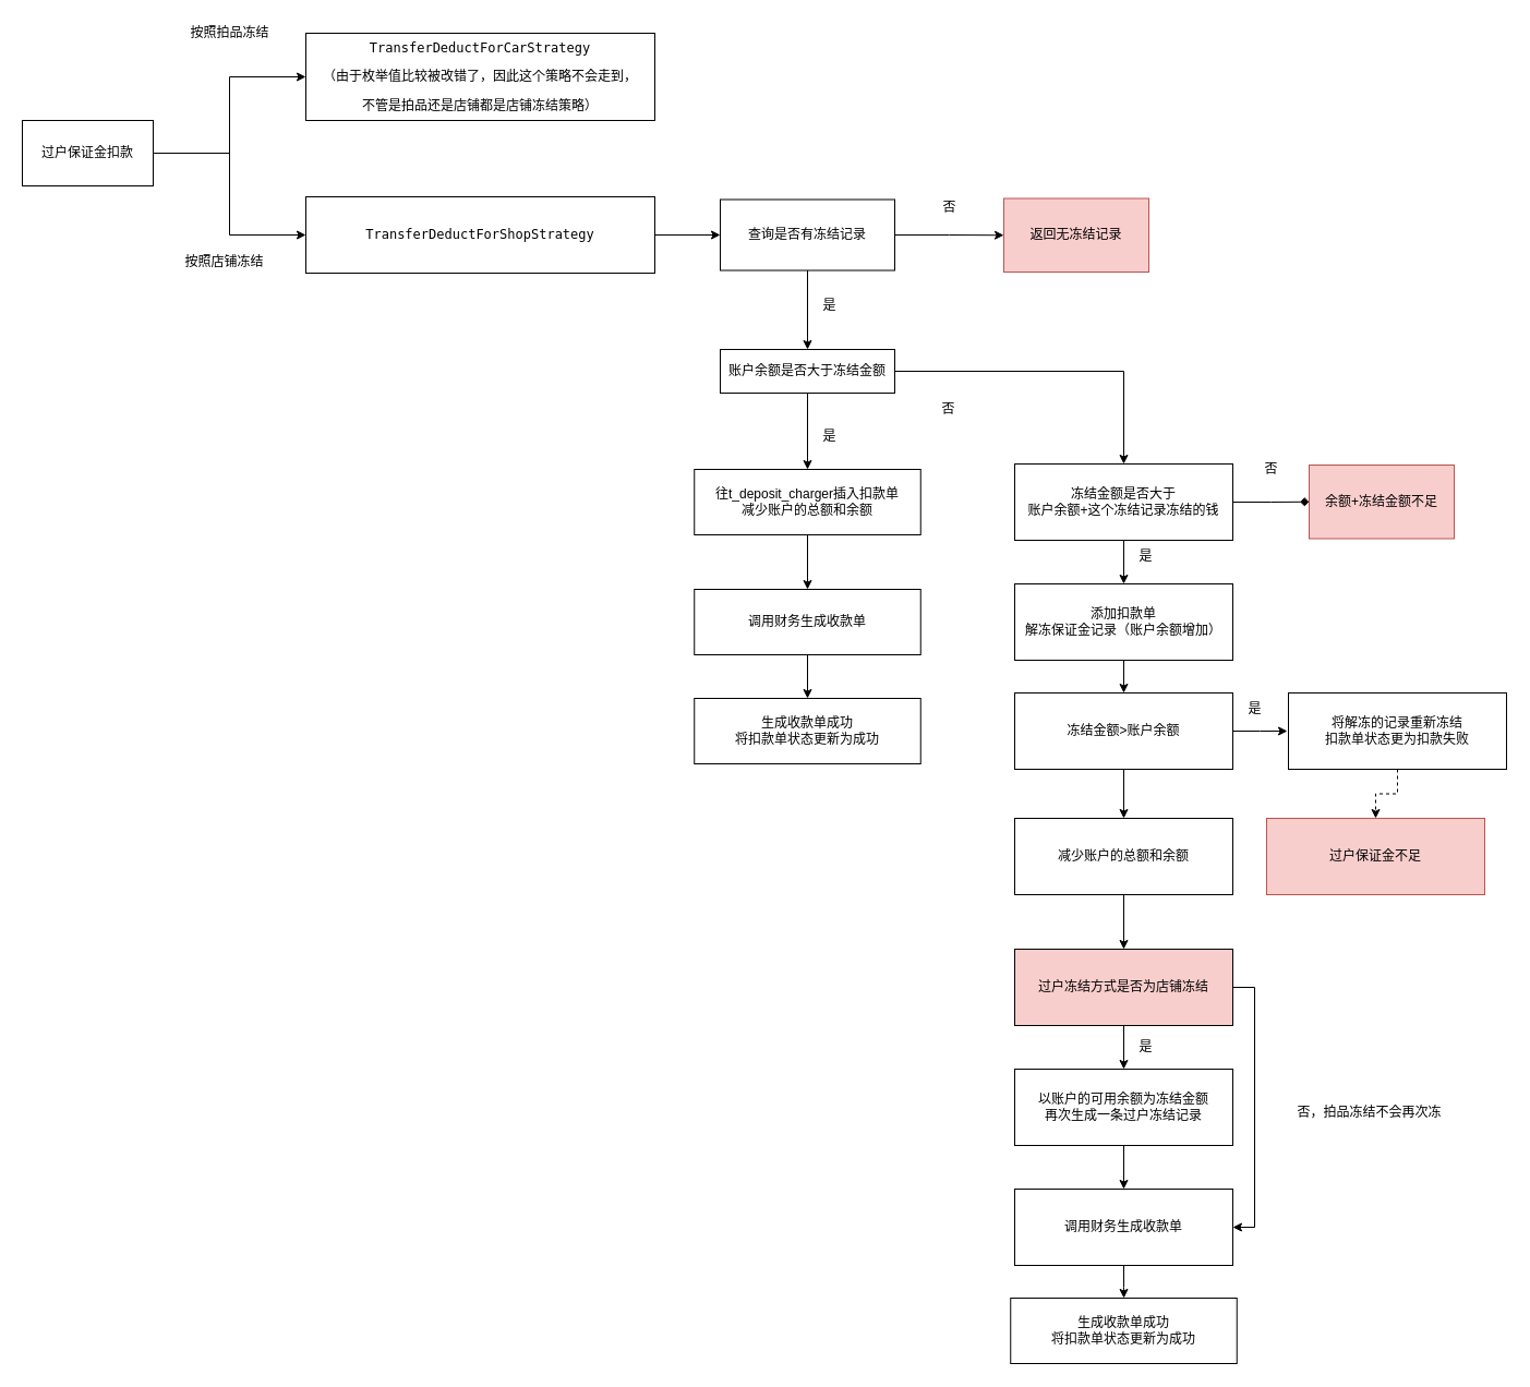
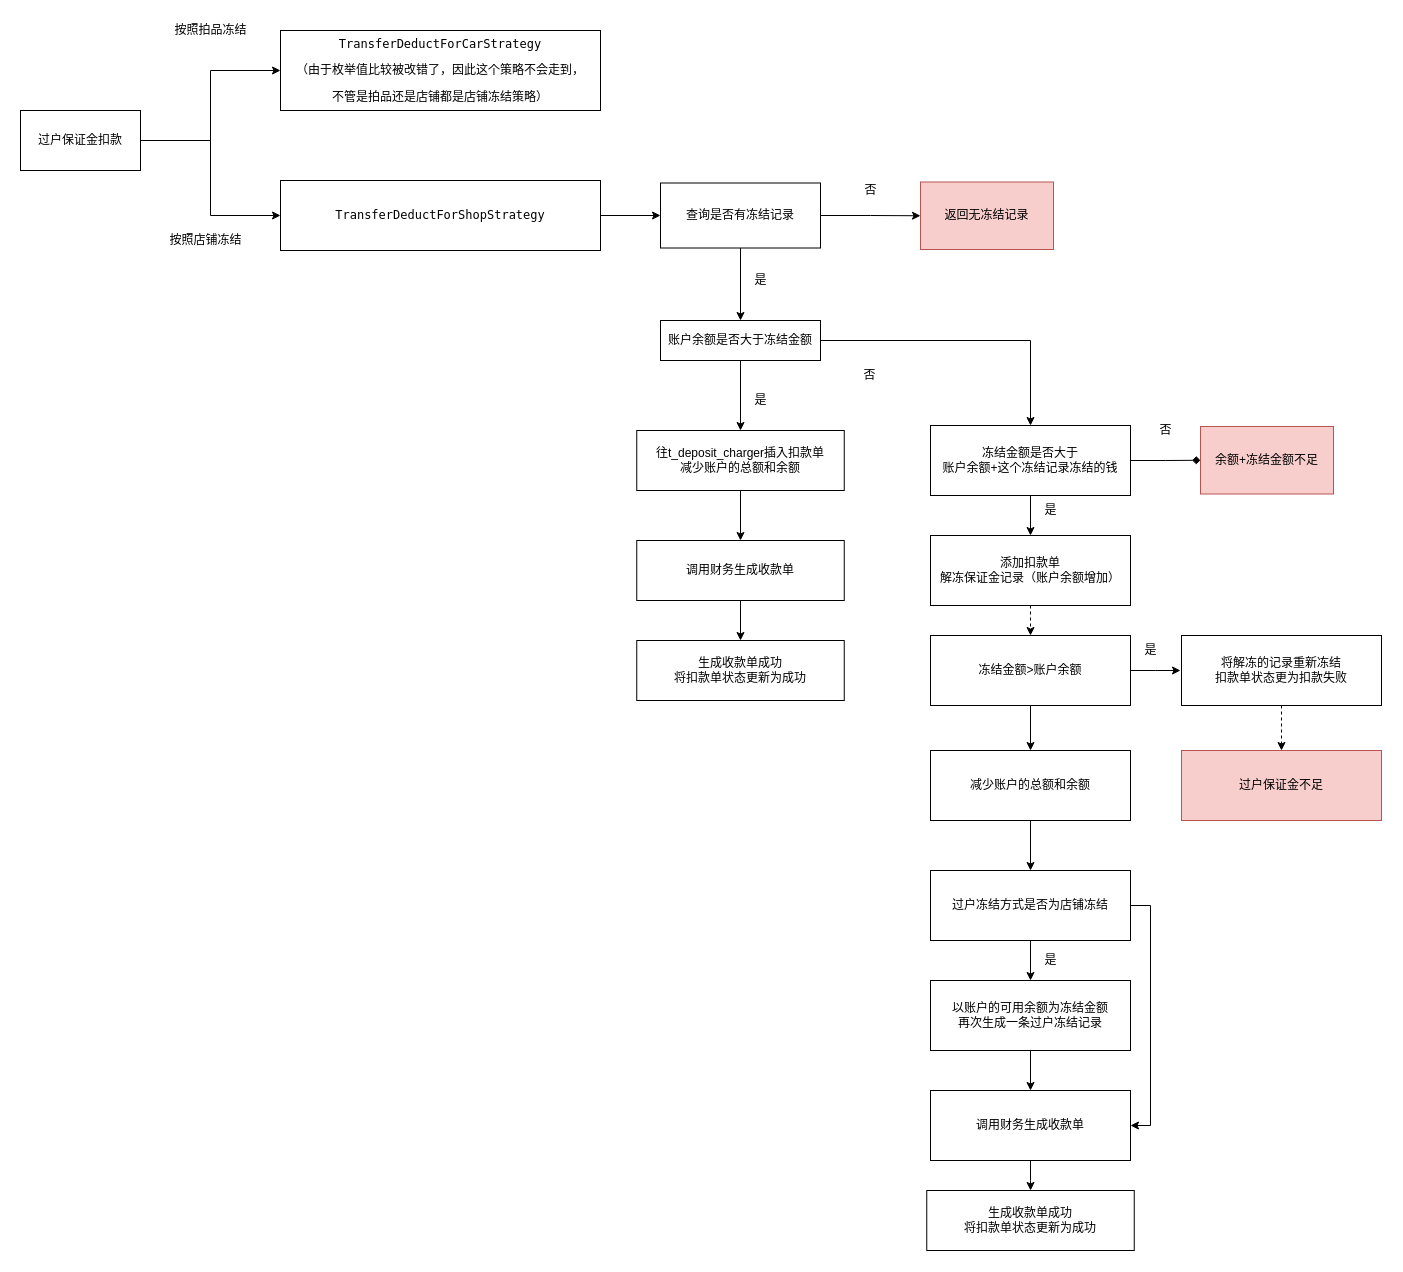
  <mxCell id="0" />
  <mxCell id="1" parent="0" />
  <mxCell id="2" style="edgeStyle=orthogonalEdgeStyle;rounded=0;orthogonalLoop=1;jettySize=auto;html=1;exitX=1;exitY=0.5;exitDx=0;exitDy=0;entryX=0;entryY=0.5;entryDx=0;entryDy=0;" edge="1" parent="1" source="4" target="5"><mxGeometry relative="1" as="geometry" /></mxCell>
  <mxCell id="3" style="edgeStyle=orthogonalEdgeStyle;rounded=0;orthogonalLoop=1;jettySize=auto;html=1;exitX=1;exitY=0.5;exitDx=0;exitDy=0;entryX=0;entryY=0.5;entryDx=0;entryDy=0;" edge="1" parent="1" source="4" target="7"><mxGeometry relative="1" as="geometry" /></mxCell>
  <mxCell id="4" value="过户保证金扣款" style="rounded=0;whiteSpace=wrap;html=1;" vertex="1" parent="1"><mxGeometry x="20" y="110" width="120" height="60" as="geometry" /></mxCell>
  <mxCell id="5" value="&lt;pre&gt;TransferDeductForCarStrategy&lt;/pre&gt;&lt;pre&gt;（由于枚举值比较被改错了，因此这个策略不会走到，&lt;/pre&gt;&lt;pre&gt;不管是拍品还是店铺都是店铺冻结策略）&lt;/pre&gt;" style="rounded=0;whiteSpace=wrap;html=1;" vertex="1" parent="1"><mxGeometry x="280" y="30" width="320" height="80" as="geometry" /></mxCell>
  <mxCell id="6" style="edgeStyle=orthogonalEdgeStyle;rounded=0;orthogonalLoop=1;jettySize=auto;html=1;exitX=1;exitY=0.5;exitDx=0;exitDy=0;entryX=0;entryY=0.5;entryDx=0;entryDy=0;" edge="1" parent="1" source="7" target="12"><mxGeometry relative="1" as="geometry" /></mxCell>
  <mxCell id="7" value="&lt;pre&gt;TransferDeductForShopStrategy&lt;/pre&gt;" style="rounded=0;whiteSpace=wrap;html=1;" vertex="1" parent="1"><mxGeometry x="280" y="180" width="320" height="70" as="geometry" /></mxCell>
  <mxCell id="8" value="按照拍品冻结" style="text;html=1;align=center;verticalAlign=middle;resizable=0;points=[];autosize=1;strokeColor=none;fillColor=none;" vertex="1" parent="1"><mxGeometry x="165" y="20" width="90" height="20" as="geometry" /></mxCell>
  <mxCell id="9" value="按照店铺冻结" style="text;html=1;align=center;verticalAlign=middle;resizable=0;points=[];autosize=1;strokeColor=none;fillColor=none;" vertex="1" parent="1"><mxGeometry x="160" y="230" width="90" height="20" as="geometry" /></mxCell>
  <mxCell id="10" style="edgeStyle=orthogonalEdgeStyle;rounded=0;orthogonalLoop=1;jettySize=auto;html=1;exitX=1;exitY=0.5;exitDx=0;exitDy=0;entryX=0;entryY=0.5;entryDx=0;entryDy=0;" edge="1" parent="1" source="12" target="13"><mxGeometry relative="1" as="geometry" /></mxCell>
  <mxCell id="11" style="edgeStyle=orthogonalEdgeStyle;rounded=0;orthogonalLoop=1;jettySize=auto;html=1;" edge="1" parent="1" source="12" target="16"><mxGeometry relative="1" as="geometry" /></mxCell>
  <mxCell id="12" value="查询是否有冻结记录" style="rounded=0;whiteSpace=wrap;html=1;" vertex="1" parent="1"><mxGeometry x="660" y="182.5" width="160" height="65" as="geometry" /></mxCell>
  <mxCell id="13" value="返回无冻结记录" style="rounded=0;whiteSpace=wrap;html=1;fillColor=#f8cecc;strokeColor=#b85450;" vertex="1" parent="1"><mxGeometry x="920" y="181.5" width="133" height="67.5" as="geometry" /></mxCell>
  <mxCell id="14" style="edgeStyle=orthogonalEdgeStyle;rounded=0;orthogonalLoop=1;jettySize=auto;html=1;entryX=0.5;entryY=0;entryDx=0;entryDy=0;" edge="1" parent="1" source="16" target="18"><mxGeometry relative="1" as="geometry" /></mxCell>
  <mxCell id="15" style="edgeStyle=orthogonalEdgeStyle;rounded=0;orthogonalLoop=1;jettySize=auto;html=1;exitX=1;exitY=0.5;exitDx=0;exitDy=0;entryX=0.5;entryY=0;entryDx=0;entryDy=0;" edge="1" parent="1" source="16" target="21"><mxGeometry relative="1" as="geometry" /></mxCell>
  <mxCell id="16" value="账户余额是否大于冻结金额" style="rounded=0;whiteSpace=wrap;html=1;" vertex="1" parent="1"><mxGeometry x="660" y="320" width="160" height="40" as="geometry" /></mxCell>
  <mxCell id="17" style="edgeStyle=orthogonalEdgeStyle;rounded=0;orthogonalLoop=1;jettySize=auto;html=1;exitX=0.5;exitY=1;exitDx=0;exitDy=0;entryX=0.5;entryY=0;entryDx=0;entryDy=0;" edge="1" parent="1" source="18" target="25"><mxGeometry relative="1" as="geometry" /></mxCell>
  <mxCell id="18" value="往t_deposit_charger插入扣款单&lt;br&gt;减少账户的总额和余额" style="rounded=0;whiteSpace=wrap;html=1;" vertex="1" parent="1"><mxGeometry x="636.25" y="430" width="207.5" height="60" as="geometry" /></mxCell>
  <mxCell id="19" style="edgeStyle=orthogonalEdgeStyle;rounded=0;orthogonalLoop=1;jettySize=auto;html=1;exitX=1;exitY=0.5;exitDx=0;exitDy=0;entryX=0;entryY=0.5;entryDx=0;entryDy=0;endArrow=diamond;" edge="1" parent="1" source="21" target="29"><mxGeometry relative="1" as="geometry" /></mxCell>
  <mxCell id="20" style="edgeStyle=orthogonalEdgeStyle;rounded=0;orthogonalLoop=1;jettySize=auto;html=1;entryX=0.5;entryY=0;entryDx=0;entryDy=0;" edge="1" parent="1" source="21" target="32"><mxGeometry relative="1" as="geometry" /></mxCell>
  <mxCell id="21" value="冻结金额是否大于&lt;br&gt;账户余额+这个冻结记录冻结的钱" style="rounded=0;whiteSpace=wrap;html=1;" vertex="1" parent="1"><mxGeometry x="930" y="425" width="200" height="70" as="geometry" /></mxCell>
  <mxCell id="22" value="是" style="text;html=1;align=center;verticalAlign=middle;resizable=0;points=[];autosize=1;strokeColor=none;fillColor=none;" vertex="1" parent="1"><mxGeometry x="745" y="390" width="30" height="20" as="geometry" /></mxCell>
  <mxCell id="23" value="否" style="text;html=1;align=center;verticalAlign=middle;resizable=0;points=[];autosize=1;strokeColor=none;fillColor=none;" vertex="1" parent="1"><mxGeometry x="853.5" y="365" width="30" height="20" as="geometry" /></mxCell>
  <mxCell id="24" style="edgeStyle=orthogonalEdgeStyle;rounded=0;orthogonalLoop=1;jettySize=auto;html=1;" edge="1" parent="1" source="25" target="26"><mxGeometry relative="1" as="geometry" /></mxCell>
  <mxCell id="25" value="调用财务生成收款单" style="rounded=0;whiteSpace=wrap;html=1;" vertex="1" parent="1"><mxGeometry x="636.25" y="540" width="207.5" height="60" as="geometry" /></mxCell>
  <mxCell id="26" value="生成收款单成功&lt;br&gt;将扣款单状态更新为成功" style="rounded=0;whiteSpace=wrap;html=1;" vertex="1" parent="1"><mxGeometry x="636.25" y="640" width="207.5" height="60" as="geometry" /></mxCell>
  <mxCell id="27" value="否" style="text;html=1;align=center;verticalAlign=middle;resizable=0;points=[];autosize=1;strokeColor=none;fillColor=none;" vertex="1" parent="1"><mxGeometry x="855" y="180" width="30" height="20" as="geometry" /></mxCell>
  <mxCell id="28" value="是" style="text;html=1;align=center;verticalAlign=middle;resizable=0;points=[];autosize=1;strokeColor=none;fillColor=none;" vertex="1" parent="1"><mxGeometry x="745" y="270" width="30" height="20" as="geometry" /></mxCell>
  <mxCell id="29" value="余额+冻结金额不足" style="rounded=0;whiteSpace=wrap;html=1;fillColor=#f8cecc;strokeColor=#b85450;" vertex="1" parent="1"><mxGeometry x="1200" y="426" width="133" height="67.5" as="geometry" /></mxCell>
  <mxCell id="30" value="否" style="text;html=1;align=center;verticalAlign=middle;resizable=0;points=[];autosize=1;strokeColor=none;fillColor=none;" vertex="1" parent="1"><mxGeometry x="1150" y="420" width="30" height="20" as="geometry" /></mxCell>
- <mxCell id="31" style="edgeStyle=orthogonalEdgeStyle;rounded=0;orthogonalLoop=1;jettySize=auto;html=1;exitX=0.5;exitY=1;exitDx=0;exitDy=0;entryX=0.5;entryY=0;entryDx=0;entryDy=0;" edge="1" parent="1" source="32" target="35"><mxGeometry relative="1" as="geometry" /></mxCell>
+ <mxCell id="31" style="edgeStyle=orthogonalEdgeStyle;rounded=0;orthogonalLoop=1;jettySize=auto;html=1;exitX=0.5;exitY=1;exitDx=0;exitDy=0;entryX=0.5;entryY=0;entryDx=0;entryDy=0;dashed=1;" edge="1" parent="1" source="32" target="35"><mxGeometry relative="1" as="geometry" /></mxCell>
  <mxCell id="32" value="添加扣款单&lt;br&gt;解冻保证金记录（账户余额增加）" style="rounded=0;whiteSpace=wrap;html=1;" vertex="1" parent="1"><mxGeometry x="930" y="535" width="200" height="70" as="geometry" /></mxCell>
  <mxCell id="33" style="edgeStyle=orthogonalEdgeStyle;rounded=0;orthogonalLoop=1;jettySize=auto;html=1;exitX=1;exitY=0.5;exitDx=0;exitDy=0;" edge="1" parent="1" source="35"><mxGeometry relative="1" as="geometry"><mxPoint x="1180" y="670" as="targetPoint" /></mxGeometry></mxCell>
  <mxCell id="34" style="edgeStyle=orthogonalEdgeStyle;rounded=0;orthogonalLoop=1;jettySize=auto;html=1;" edge="1" parent="1" source="35" target="41"><mxGeometry relative="1" as="geometry" /></mxCell>
  <mxCell id="35" value="冻结金额&amp;gt;账户余额" style="rounded=0;whiteSpace=wrap;html=1;" vertex="1" parent="1"><mxGeometry x="930" y="635" width="200" height="70" as="geometry" /></mxCell>
  <mxCell id="36" style="edgeStyle=orthogonalEdgeStyle;rounded=0;orthogonalLoop=1;jettySize=auto;html=1;exitX=0.5;exitY=1;exitDx=0;exitDy=0;entryX=0.5;entryY=0;entryDx=0;entryDy=0;dashed=1;" edge="1" parent="1" source="37" target="38"><mxGeometry relative="1" as="geometry" /></mxCell>
  <mxCell id="37" value="将解冻的记录重新冻结&lt;br&gt;扣款单状态更为扣款失败" style="rounded=0;whiteSpace=wrap;html=1;" vertex="1" parent="1"><mxGeometry x="1181" y="635" width="200" height="70" as="geometry" /></mxCell>
- <mxCell id="38" value="过户保证金不足" style="rounded=0;whiteSpace=wrap;html=1;fillColor=#f8cecc;strokeColor=#b85450;" vertex="1" parent="1"><mxGeometry x="1161" y="750" width="200" height="70" as="geometry" /></mxCell>
+ <mxCell id="38" value="过户保证金不足" style="rounded=0;whiteSpace=wrap;html=1;fillColor=#f8cecc;strokeColor=#b85450;" vertex="1" parent="1"><mxGeometry x="1181" y="750" width="200" height="70" as="geometry" /></mxCell>
  <mxCell id="39" value="是" style="text;html=1;align=center;verticalAlign=middle;resizable=0;points=[];autosize=1;strokeColor=none;fillColor=none;" vertex="1" parent="1"><mxGeometry x="1135" y="640" width="30" height="20" as="geometry" /></mxCell>
  <mxCell id="40" style="edgeStyle=orthogonalEdgeStyle;rounded=0;orthogonalLoop=1;jettySize=auto;html=1;exitX=0.5;exitY=1;exitDx=0;exitDy=0;entryX=0.5;entryY=0;entryDx=0;entryDy=0;" edge="1" parent="1" source="41" target="50"><mxGeometry relative="1" as="geometry" /></mxCell>
  <mxCell id="41" value="减少账户的总额和余额" style="rounded=0;whiteSpace=wrap;html=1;" vertex="1" parent="1"><mxGeometry x="930" y="750" width="200" height="70" as="geometry" /></mxCell>
  <mxCell id="42" value="" style="edgeStyle=orthogonalEdgeStyle;rounded=0;orthogonalLoop=1;jettySize=auto;html=1;" edge="1" parent="1" source="43" target="44"><mxGeometry relative="1" as="geometry" /></mxCell>
  <mxCell id="43" value="调用财务生成收款单" style="rounded=0;whiteSpace=wrap;html=1;" vertex="1" parent="1"><mxGeometry x="930" y="1090" width="200" height="70" as="geometry" /></mxCell>
  <mxCell id="44" value="生成收款单成功&lt;br&gt;将扣款单状态更新为成功" style="rounded=0;whiteSpace=wrap;html=1;" vertex="1" parent="1"><mxGeometry x="926.25" y="1190" width="207.5" height="60" as="geometry" /></mxCell>
  <mxCell id="45" value="" style="edgeStyle=orthogonalEdgeStyle;rounded=0;orthogonalLoop=1;jettySize=auto;html=1;" edge="1" parent="1" source="46" target="43"><mxGeometry relative="1" as="geometry" /></mxCell>
  <mxCell id="46" value="以账户的可用余额为冻结金额&lt;br&gt;再次生成一条过户冻结记录" style="rounded=0;whiteSpace=wrap;html=1;" vertex="1" parent="1"><mxGeometry x="930" y="980" width="200" height="70" as="geometry" /></mxCell>
  <mxCell id="47" value="是" style="text;html=1;align=center;verticalAlign=middle;resizable=0;points=[];autosize=1;strokeColor=none;fillColor=none;" vertex="1" parent="1"><mxGeometry x="1035" y="500" width="30" height="20" as="geometry" /></mxCell>
  <mxCell id="48" style="edgeStyle=orthogonalEdgeStyle;rounded=0;orthogonalLoop=1;jettySize=auto;html=1;exitX=0.5;exitY=1;exitDx=0;exitDy=0;entryX=0.5;entryY=0;entryDx=0;entryDy=0;" edge="1" parent="1" source="50" target="46"><mxGeometry relative="1" as="geometry" /></mxCell>
  <mxCell id="49" style="edgeStyle=orthogonalEdgeStyle;rounded=0;orthogonalLoop=1;jettySize=auto;html=1;exitX=1;exitY=0.5;exitDx=0;exitDy=0;entryX=1;entryY=0.5;entryDx=0;entryDy=0;" edge="1" parent="1" source="50" target="43"><mxGeometry relative="1" as="geometry" /></mxCell>
- <mxCell id="50" value="过户冻结方式是否为店铺冻结" style="rounded=0;whiteSpace=wrap;html=1;fillColor=#f8cecc;" vertex="1" parent="1"><mxGeometry x="930" y="870" width="200" height="70" as="geometry" /></mxCell>
+ <mxCell id="50" value="过户冻结方式是否为店铺冻结" style="rounded=0;whiteSpace=wrap;html=1;" vertex="1" parent="1"><mxGeometry x="930" y="870" width="200" height="70" as="geometry" /></mxCell>
  <mxCell id="51" value="是" style="text;html=1;align=center;verticalAlign=middle;resizable=0;points=[];autosize=1;strokeColor=none;fillColor=none;" vertex="1" parent="1"><mxGeometry x="1035" y="950" width="30" height="20" as="geometry" /></mxCell>
- <mxCell id="52" value="否，拍品冻结不会再次冻" style="text;html=1;align=center;verticalAlign=middle;resizable=0;points=[];autosize=1;strokeColor=none;fillColor=none;" vertex="1" parent="1"><mxGeometry x="1180" y="1010" width="150" height="20" as="geometry" /></mxCell>
